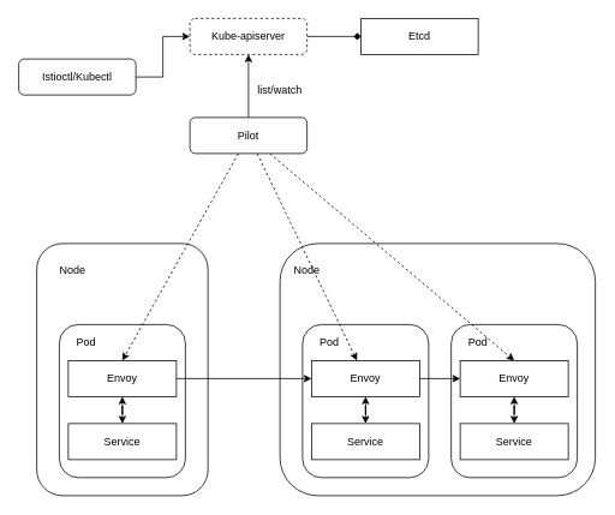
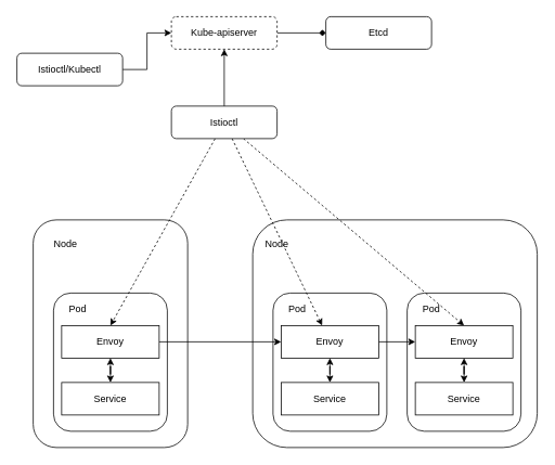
  <mxCell id="0" />
  <mxCell id="1" parent="0" />
  <mxCell id="2" value="" style="rounded=1;whiteSpace=wrap;html=1;" vertex="1" parent="1"><mxGeometry x="310" y="270" width="350" height="280" as="geometry" /></mxCell>
  <mxCell id="3" value="" style="rounded=1;whiteSpace=wrap;html=1;" vertex="1" parent="1"><mxGeometry x="500" y="360" width="140" height="170" as="geometry" /></mxCell>
  <mxCell id="4" value="" style="rounded=1;whiteSpace=wrap;html=1;" vertex="1" parent="1"><mxGeometry x="335" y="360" width="140" height="170" as="geometry" /></mxCell>
  <mxCell id="5" value="" style="rounded=1;whiteSpace=wrap;html=1;" vertex="1" parent="1"><mxGeometry x="40" y="270" width="190" height="280" as="geometry" /></mxCell>
  <mxCell id="6" value="" style="rounded=1;whiteSpace=wrap;html=1;" vertex="1" parent="1"><mxGeometry x="65" y="360" width="140" height="170" as="geometry" /></mxCell>
  <mxCell id="7" style="edgeStyle=orthogonalEdgeStyle;rounded=0;orthogonalLoop=1;jettySize=auto;html=1;entryX=0;entryY=0.5;entryDx=0;entryDy=0;" edge="1" parent="1" source="8" target="10"><mxGeometry relative="1" as="geometry" /></mxCell>
  <mxCell id="8" value="Istioctl/Kubectl" style="rounded=1;whiteSpace=wrap;html=1;" vertex="1" parent="1"><mxGeometry x="20" y="65" width="130" height="40" as="geometry" /></mxCell>
  <mxCell id="9" style="edgeStyle=orthogonalEdgeStyle;rounded=0;orthogonalLoop=1;jettySize=auto;html=1;endArrow=diamond;" edge="1" parent="1" source="10" target="11"><mxGeometry relative="1" as="geometry" /></mxCell>
  <mxCell id="10" value="Kube-apiserver" style="rounded=1;whiteSpace=wrap;html=1;dashed=1;" vertex="1" parent="1"><mxGeometry x="210" y="20" width="130" height="40" as="geometry" /></mxCell>
- <mxCell id="11" value="Etcd" style="whiteSpace=wrap;html=1;rounded=0;" vertex="1" parent="1"><mxGeometry x="400" y="20" width="130" height="40" as="geometry" /></mxCell>
+ <mxCell id="11" value="Etcd" style="rounded=1;whiteSpace=wrap;html=1;" vertex="1" parent="1"><mxGeometry x="400" y="20" width="130" height="40" as="geometry" /></mxCell>
  <mxCell id="12" style="edgeStyle=orthogonalEdgeStyle;rounded=0;orthogonalLoop=1;jettySize=auto;html=1;entryX=0.5;entryY=1;entryDx=0;entryDy=0;" edge="1" parent="1" source="16" target="10"><mxGeometry relative="1" as="geometry" /></mxCell>
  <mxCell id="13" style="rounded=0;orthogonalLoop=1;jettySize=auto;html=1;entryX=0.5;entryY=0;entryDx=0;entryDy=0;startArrow=none;startFill=0;dashed=1;" edge="1" parent="1" source="16" target="24"><mxGeometry relative="1" as="geometry" /></mxCell>
  <mxCell id="14" style="edgeStyle=none;rounded=0;orthogonalLoop=1;jettySize=auto;html=1;dashed=1;startArrow=none;startFill=0;" edge="1" parent="1" source="16" target="29"><mxGeometry relative="1" as="geometry" /></mxCell>
  <mxCell id="15" style="edgeStyle=none;rounded=0;orthogonalLoop=1;jettySize=auto;html=1;entryX=0.5;entryY=0;entryDx=0;entryDy=0;dashed=1;startArrow=none;startFill=0;" edge="1" parent="1" source="16" target="19"><mxGeometry relative="1" as="geometry" /></mxCell>
- <mxCell id="16" value="Pilot" style="rounded=1;whiteSpace=wrap;html=1;" vertex="1" parent="1"><mxGeometry x="210" y="130" width="130" height="40" as="geometry" /></mxCell>
- <mxCell id="17" value="list/watch" style="text;html=1;strokeColor=none;fillColor=none;align=center;verticalAlign=middle;whiteSpace=wrap;rounded=0;" vertex="1" parent="1"><mxGeometry x="280" y="90" width="60" height="20" as="geometry" /></mxCell>
+ <mxCell id="16" value="Istioctl" style="rounded=1;whiteSpace=wrap;html=1;" vertex="1" parent="1"><mxGeometry x="210" y="130" width="130" height="40" as="geometry" /></mxCell>
  <mxCell id="18" style="edgeStyle=orthogonalEdgeStyle;rounded=0;orthogonalLoop=1;jettySize=auto;html=1;startArrow=classic;startFill=1;" edge="1" parent="1" source="19" target="20"><mxGeometry relative="1" as="geometry" /></mxCell>
  <mxCell id="19" value="Envoy" style="rounded=0;whiteSpace=wrap;html=1;" vertex="1" parent="1"><mxGeometry x="510" y="400" width="120" height="40" as="geometry" /></mxCell>
  <mxCell id="20" value="Service" style="rounded=0;whiteSpace=wrap;html=1;" vertex="1" parent="1"><mxGeometry x="510" y="470" width="120" height="40" as="geometry" /></mxCell>
  <mxCell id="21" value="Pod" style="text;html=1;strokeColor=none;fillColor=none;align=center;verticalAlign=middle;whiteSpace=wrap;rounded=0;" vertex="1" parent="1"><mxGeometry x="510" y="370" width="40" height="20" as="geometry" /></mxCell>
  <mxCell id="22" style="edgeStyle=orthogonalEdgeStyle;rounded=0;orthogonalLoop=1;jettySize=auto;html=1;startArrow=classic;startFill=1;" edge="1" parent="1" source="24" target="25"><mxGeometry relative="1" as="geometry" /></mxCell>
  <mxCell id="23" style="edgeStyle=none;rounded=0;orthogonalLoop=1;jettySize=auto;html=1;startArrow=none;startFill=0;" edge="1" parent="1" source="24" target="29"><mxGeometry relative="1" as="geometry" /></mxCell>
  <mxCell id="24" value="Envoy" style="rounded=0;whiteSpace=wrap;html=1;" vertex="1" parent="1"><mxGeometry x="75" y="400" width="120" height="40" as="geometry" /></mxCell>
  <mxCell id="25" value="Service" style="rounded=0;whiteSpace=wrap;html=1;" vertex="1" parent="1"><mxGeometry x="75" y="470" width="120" height="40" as="geometry" /></mxCell>
  <mxCell id="26" value="Pod" style="text;html=1;strokeColor=none;fillColor=none;align=center;verticalAlign=middle;whiteSpace=wrap;rounded=0;" vertex="1" parent="1"><mxGeometry x="75" y="370" width="40" height="20" as="geometry" /></mxCell>
  <mxCell id="27" style="edgeStyle=orthogonalEdgeStyle;rounded=0;orthogonalLoop=1;jettySize=auto;html=1;startArrow=classic;startFill=1;" edge="1" parent="1" source="29" target="30"><mxGeometry relative="1" as="geometry" /></mxCell>
  <mxCell id="28" style="edgeStyle=none;rounded=0;orthogonalLoop=1;jettySize=auto;html=1;entryX=0;entryY=0.5;entryDx=0;entryDy=0;startArrow=none;startFill=0;" edge="1" parent="1" source="29" target="19"><mxGeometry relative="1" as="geometry" /></mxCell>
  <mxCell id="29" value="Envoy" style="rounded=0;whiteSpace=wrap;html=1;" vertex="1" parent="1"><mxGeometry x="345" y="400" width="120" height="40" as="geometry" /></mxCell>
  <mxCell id="30" value="Service" style="rounded=0;whiteSpace=wrap;html=1;" vertex="1" parent="1"><mxGeometry x="345" y="470" width="120" height="40" as="geometry" /></mxCell>
  <mxCell id="31" value="Pod" style="text;html=1;strokeColor=none;fillColor=none;align=center;verticalAlign=middle;whiteSpace=wrap;rounded=0;" vertex="1" parent="1"><mxGeometry x="345" y="370" width="40" height="20" as="geometry" /></mxCell>
  <mxCell id="32" value="Node" style="text;html=1;strokeColor=none;fillColor=none;align=center;verticalAlign=middle;whiteSpace=wrap;rounded=0;" vertex="1" parent="1"><mxGeometry x="60" y="290" width="40" height="20" as="geometry" /></mxCell>
  <mxCell id="33" value="Node" style="text;html=1;strokeColor=none;fillColor=none;align=center;verticalAlign=middle;whiteSpace=wrap;rounded=0;" vertex="1" parent="1"><mxGeometry x="320" y="290" width="40" height="20" as="geometry" /></mxCell>
